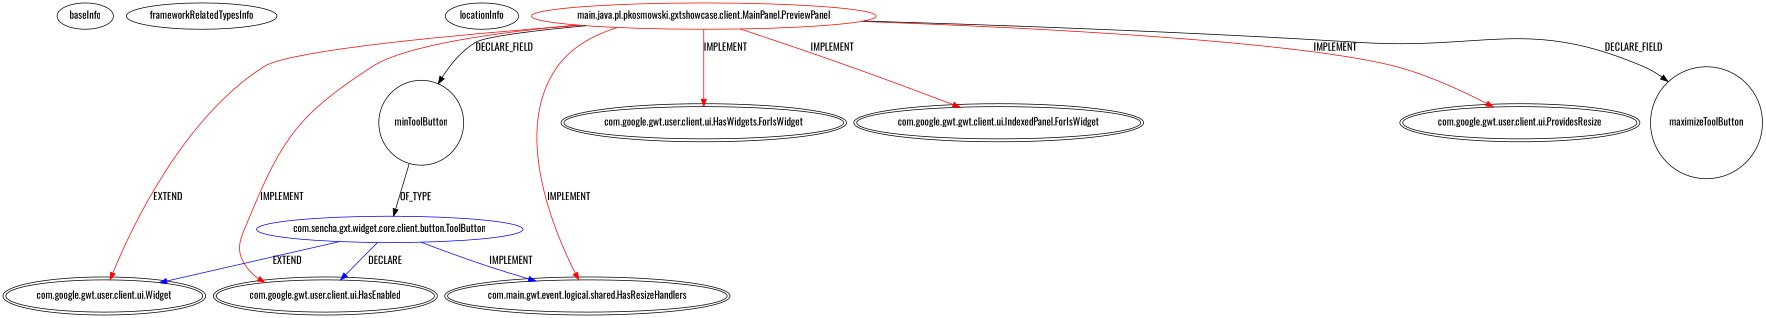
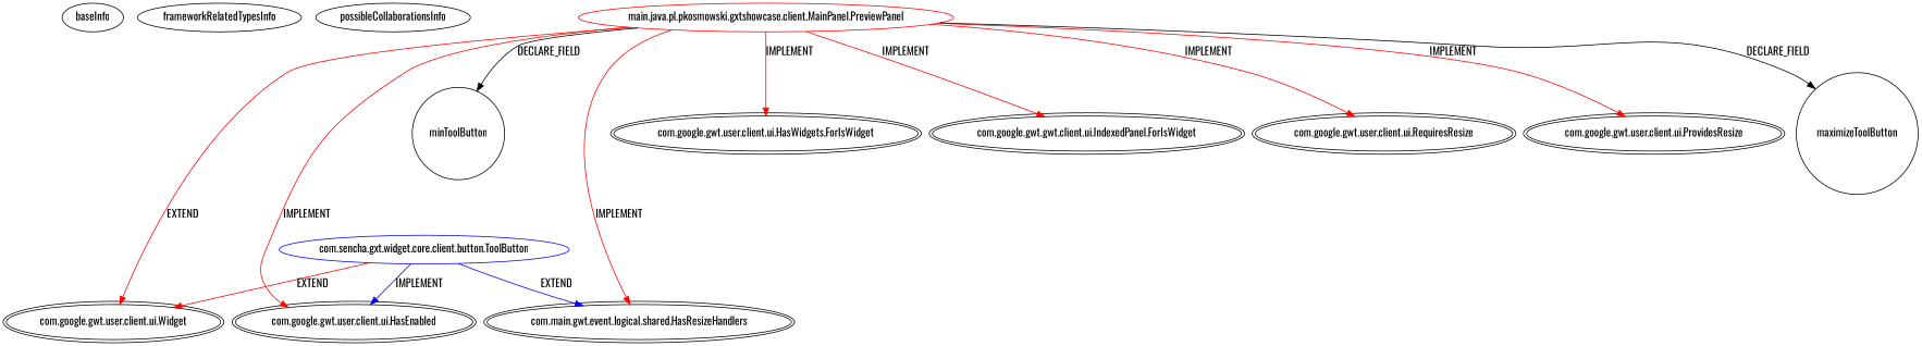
  digraph {
    fontname=Oswald
    node [fontname=Oswald isFrameworkType=true vertexType=FRAMEWORK_INTERFACE_TYPE]
    edge [color=red fontname=Oswald]
    baseInfo [category=extension_graph graphId=3418 isAnonymous=false possibleRelation=true isFrameworkType="" vertexType=""]
    frameworkRelatedTypesInfo [0="com.google.gwt.user.client.ui.Widget" 1="com.google.gwt.event.logical.shared.HasResizeHandlers" 2="com.google.gwt.user.client.ui.HasEnabled" 3="com.google.gwt.user.client.ui.HasWidgets.ForIsWidget" 4="com.google.gwt.user.client.ui.IndexedPanel.ForIsWidget" 5="com.google.gwt.user.client.ui.RequiresResize" 6="com.google.gwt.user.client.ui.ProvidesResize" 7="com.google.gwt.user.client.ui.HasOneWidget" isFrameworkType="" vertexType=""]
-   locationInfo [contextSignature=PreviewPanel filePath="/kospiotr-gwt-layout-designer/gwt-layout-designer-master/src/main/java/pl/pkosmowski/gxtshowcase/client/MainPanel.java" graphId=3418 projectName="kospiotr-gwt-layout-designer" isFrameworkType="" vertexType=""]
+   possibleCollaborationsInfo [0="3418~FIELD_DECLARATION-FIELD_DECLARATION-~com.google.gwt.user.client.ui.Widget com.google.gwt.event.logical.shared.HasResizeHandlers com.google.gwt.user.client.ui.HasEnabled com.google.gwt.user.client.ui.HasWidgets.ForIsWidget com.google.gwt.user.client.ui.IndexedPanel.ForIsWidget com.google.gwt.user.client.ui.RequiresResize com.google.gwt.user.client.ui.ProvidesResize com.google.gwt.user.client.ui.HasOneWidget ~com.google.gwt.user.client.ui.Widget com.google.gwt.event.logical.shared.HasResizeHandlers com.google.gwt.user.client.ui.HasEnabled ~false~false" isFrameworkType="" vertexType=""]
    n5 [color=red isFrameworkType=false label="main.java.pl.pkosmowski.gxtshowcase.client.MainPanel.PreviewPanel" vertexType=ROOT_CLIENT_CLASS_DECLARATION]
    n6 [label="com.google.gwt.user.client.ui.Widget" peripheries=2 vertexType=FRAMEWORK_CLASS_TYPE]
    n7 [label="com.main.gwt.event.logical.shared.HasResizeHandlers" peripheries=2]
    n8 [label="com.google.gwt.user.client.ui.HasEnabled" peripheries=2]
    n9 [label="com.google.gwt.user.client.ui.HasWidgets.ForIsWidget" peripheries=2]
    n10 [label="com.google.gwt.gwt.client.ui.IndexedPanel.ForIsWidget" peripheries=2]
+   n11 [label="com.google.gwt.user.client.ui.RequiresResize" peripheries=2]
    n12 [label="com.google.gwt.user.client.ui.ProvidesResize" peripheries=2]
    n13 [isFrameworkType=false label=maximizeToolButton shape=circle vertexType=FIELD_DECLARATION]
    n14 [isFrameworkType=false label=minToolButton shape=circle vertexType=FIELD_DECLARATION]
    n15 [color=blue isFrameworkType=false label="com.sencha.gxt.widget.core.client.button.ToolButton" vertexType=REFERENCE_CLIENT_CLASS_DECLARATION]
    n5 -> n6 [label=EXTEND]
    n5 -> n7 [label=IMPLEMENT]
    n5 -> n8 [label=IMPLEMENT]
    n5 -> n9 [label=IMPLEMENT]
    n5 -> n10 [label=IMPLEMENT]
+   n5 -> n11 [label=IMPLEMENT]
    n5 -> n12 [label=IMPLEMENT]
    n5 -> n13 [label=DECLARE_FIELD color=""]
    n5 -> n14 [label=DECLARE_FIELD color=""]
-   n14 -> n15 [label=OF_TYPE color=""]
-   n15 -> n6 [color=blue label=EXTEND]
-   n15 -> n7 [color=blue label=IMPLEMENT]
-   n15 -> n8 [color=blue label=DECLARE]
+   n15 -> n6 [label=EXTEND]
+   n15 -> n7 [color=blue label=EXTEND]
+   n15 -> n8 [color=blue label=IMPLEMENT]
  }
